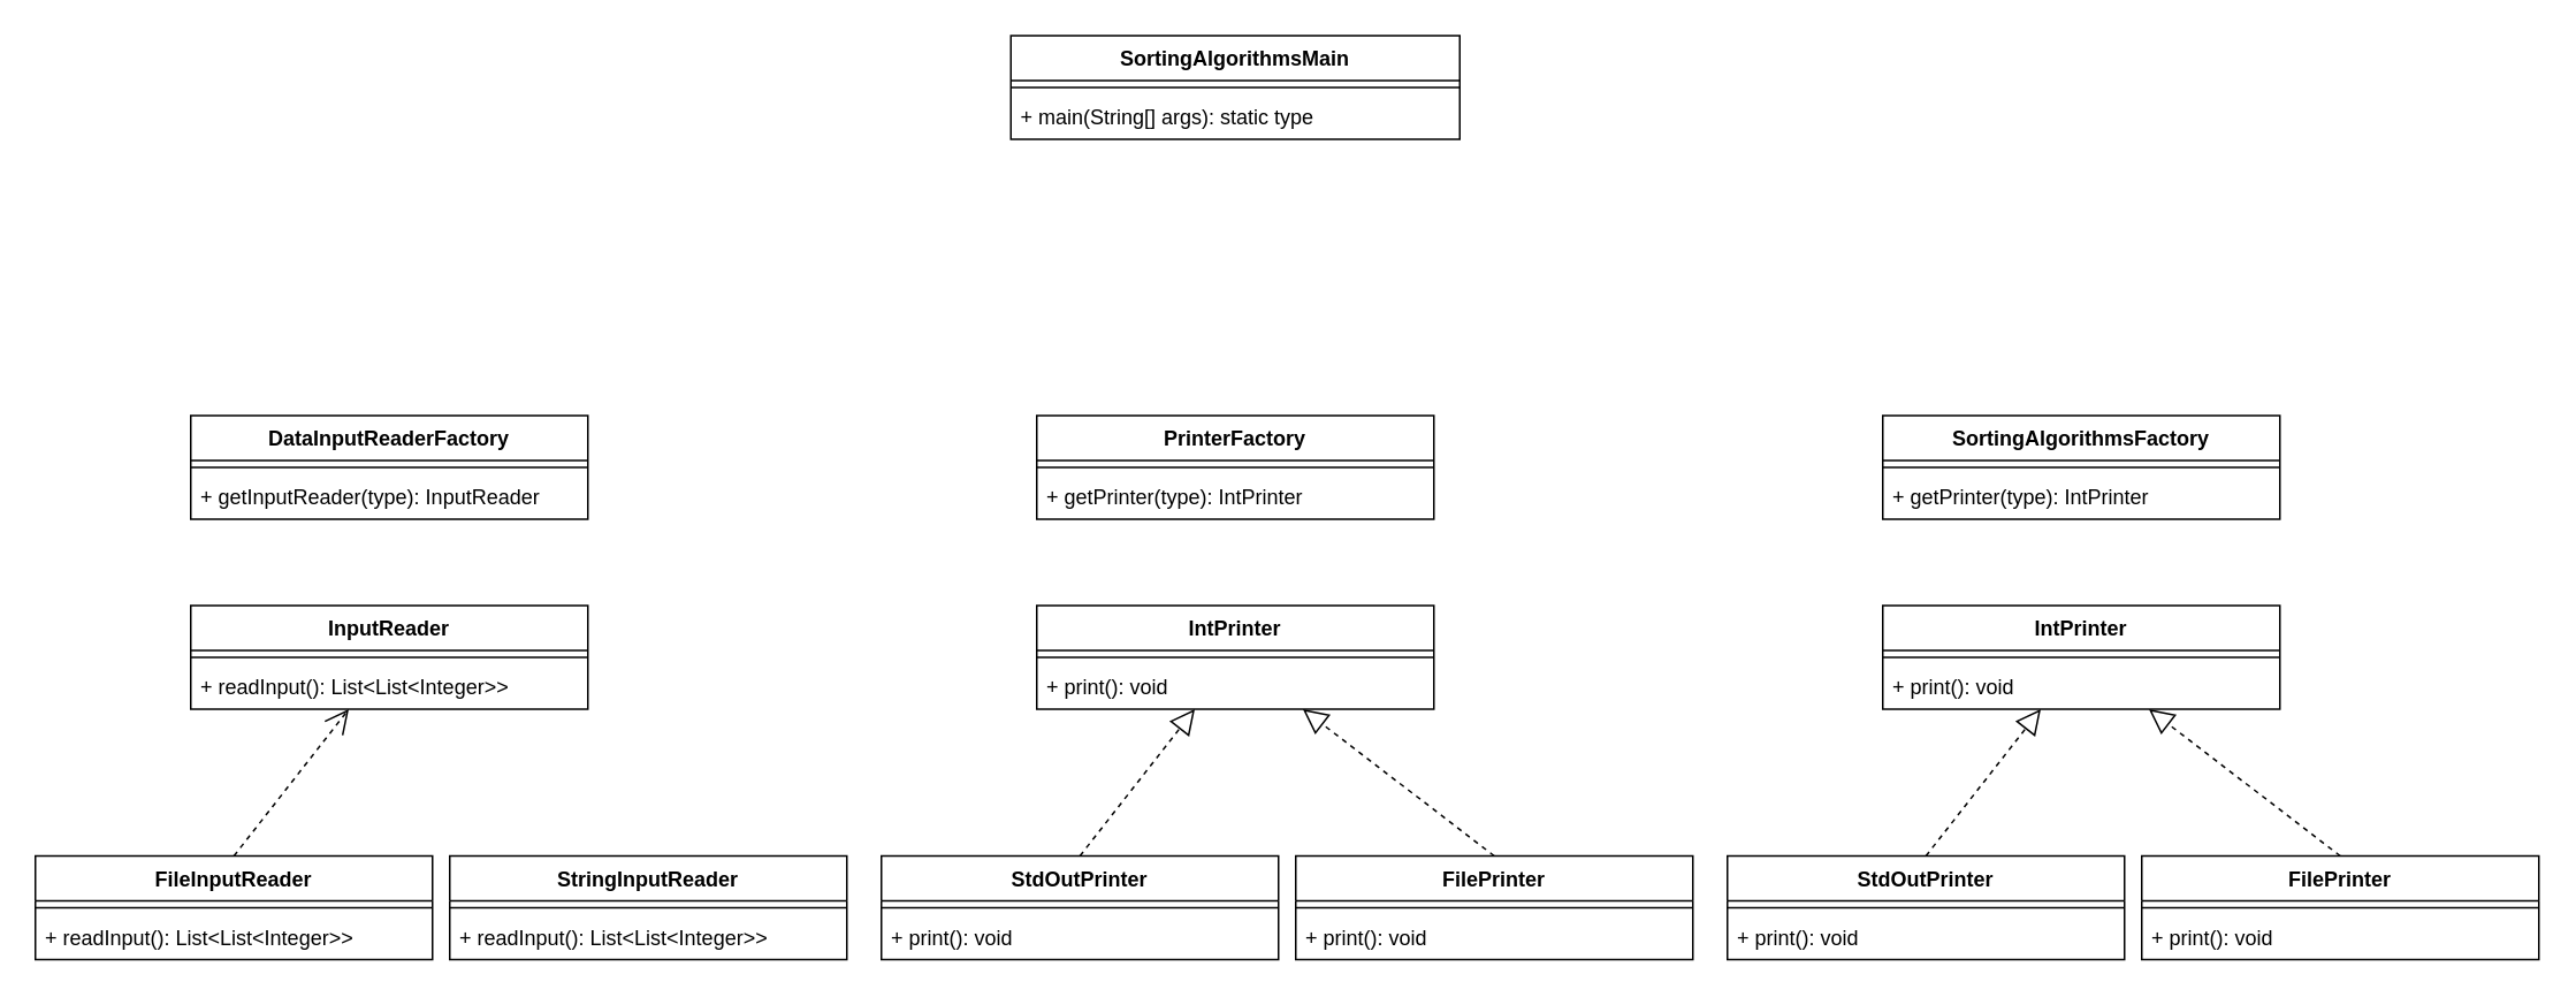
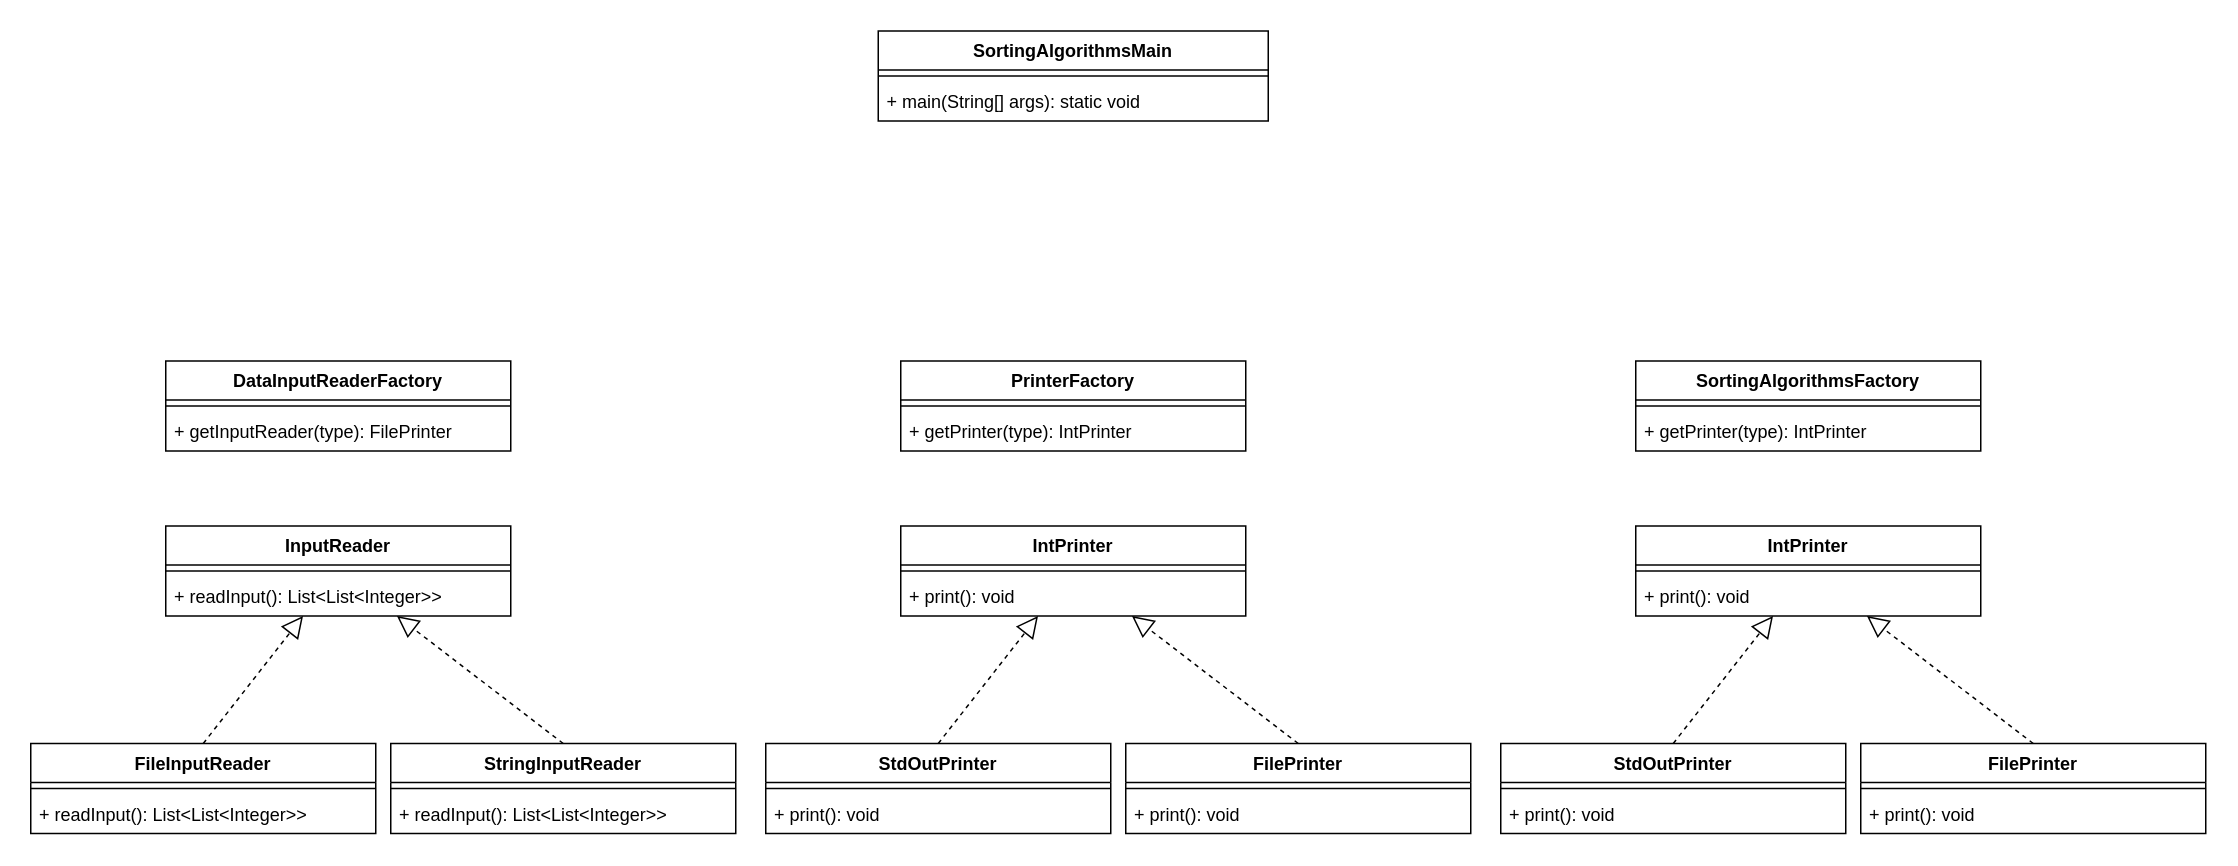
  <mxCell id="0" />
  <mxCell id="1" parent="0" />
- <mxCell id="2" value="" style="endArrow=open;dashed=1;endFill=0;endSize=12;html=1;exitX=0.5;exitY=0;exitDx=0;exitDy=0;" edge="1" parent="1" source="4" target="10"><mxGeometry width="160" relative="1" as="geometry"><mxPoint y="470" as="sourcePoint" x="40" /><mxPoint x="200" y="470" as="targetPoint" /></mxGeometry></mxCell>
+ <mxCell id="2" value="" style="endArrow=block;dashed=1;endFill=0;endSize=12;html=1;exitX=0.5;exitY=0;exitDx=0;exitDy=0;" edge="1" parent="1" source="4" target="10"><mxGeometry width="160" relative="1" as="geometry"><mxPoint y="470" as="sourcePoint" x="40" /><mxPoint x="200" y="470" as="targetPoint" /></mxGeometry></mxCell>
+ <mxCell id="3" value="" style="endArrow=block;dashed=1;endFill=0;endSize=12;html=1;exitX=0.5;exitY=0;exitDx=0;exitDy=0;" edge="1" parent="1" source="7" target="10"><mxGeometry width="160" relative="1" as="geometry"><mxPoint x="380" y="350" as="sourcePoint" /><mxPoint x="540" y="350" as="targetPoint" /></mxGeometry></mxCell>
  <mxCell id="4" value="FileInputReader" style="swimlane;fontStyle=1;align=center;verticalAlign=top;childLayout=stackLayout;horizontal=1;startSize=26;horizontalStack=0;resizeParent=1;resizeParentMax=0;resizeLast=0;collapsible=1;marginBottom=0;" vertex="1" parent="1"><mxGeometry x="20" y="495" width="230" height="60" as="geometry" /></mxCell>
  <mxCell id="5" value="" style="line;strokeWidth=1;fillColor=none;align=left;verticalAlign=middle;spacingTop=-1;spacingLeft=3;spacingRight=3;rotatable=0;labelPosition=right;points=[];portConstraint=eastwest;" vertex="1" parent="4"><mxGeometry y="26" width="230" height="8" as="geometry" /></mxCell>
  <mxCell id="6" value="+ readInput(): List&lt;List&lt;Integer&gt;&gt;" style="text;strokeColor=none;fillColor=none;align=left;verticalAlign=top;spacingLeft=4;spacingRight=4;overflow=hidden;rotatable=0;points=[[0,0.5],[1,0.5]];portConstraint=eastwest;" vertex="1" parent="4"><mxGeometry y="34" width="230" height="26" as="geometry" /></mxCell>
  <mxCell id="7" value="StringInputReader" style="swimlane;fontStyle=1;align=center;verticalAlign=top;childLayout=stackLayout;horizontal=1;startSize=26;horizontalStack=0;resizeParent=1;resizeParentMax=0;resizeLast=0;collapsible=1;marginBottom=0;" vertex="1" parent="1"><mxGeometry x="260" y="495" width="230" height="60" as="geometry" /></mxCell>
  <mxCell id="8" value="" style="line;strokeWidth=1;fillColor=none;align=left;verticalAlign=middle;spacingTop=-1;spacingLeft=3;spacingRight=3;rotatable=0;labelPosition=right;points=[];portConstraint=eastwest;" vertex="1" parent="7"><mxGeometry y="26" width="230" height="8" as="geometry" /></mxCell>
  <mxCell id="9" value="+ readInput(): List&lt;List&lt;Integer&gt;&gt;" style="text;strokeColor=none;fillColor=none;align=left;verticalAlign=top;spacingLeft=4;spacingRight=4;overflow=hidden;rotatable=0;points=[[0,0.5],[1,0.5]];portConstraint=eastwest;" vertex="1" parent="7"><mxGeometry y="34" width="230" height="26" as="geometry" /></mxCell>
  <mxCell id="10" value="InputReader" style="swimlane;fontStyle=1;align=center;verticalAlign=top;childLayout=stackLayout;horizontal=1;startSize=26;horizontalStack=0;resizeParent=1;resizeParentMax=0;resizeLast=0;collapsible=1;marginBottom=0;" vertex="1" parent="1"><mxGeometry x="110" y="350" width="230" height="60" as="geometry" /></mxCell>
  <mxCell id="11" value="" style="line;strokeWidth=1;fillColor=none;align=left;verticalAlign=middle;spacingTop=-1;spacingLeft=3;spacingRight=3;rotatable=0;labelPosition=right;points=[];portConstraint=eastwest;" vertex="1" parent="10"><mxGeometry y="26" width="230" height="8" as="geometry" /></mxCell>
  <mxCell id="12" value="+ readInput(): List&lt;List&lt;Integer&gt;&gt;" style="text;strokeColor=none;fillColor=none;align=left;verticalAlign=top;spacingLeft=4;spacingRight=4;overflow=hidden;rotatable=0;points=[[0,0.5],[1,0.5]];portConstraint=eastwest;" vertex="1" parent="10"><mxGeometry y="34" width="230" height="26" as="geometry" /></mxCell>
  <mxCell id="13" value="DataInputReaderFactory" style="swimlane;fontStyle=1;align=center;verticalAlign=top;childLayout=stackLayout;horizontal=1;startSize=26;horizontalStack=0;resizeParent=1;resizeParentMax=0;resizeLast=0;collapsible=1;marginBottom=0;" vertex="1" parent="1"><mxGeometry x="110" y="240" width="230" height="60" as="geometry" /></mxCell>
  <mxCell id="14" value="" style="line;strokeWidth=1;fillColor=none;align=left;verticalAlign=middle;spacingTop=-1;spacingLeft=3;spacingRight=3;rotatable=0;labelPosition=right;points=[];portConstraint=eastwest;" vertex="1" parent="13"><mxGeometry y="26" width="230" height="8" as="geometry" /></mxCell>
- <mxCell id="15" value="+ getInputReader(type): InputReader" style="text;strokeColor=none;fillColor=none;align=left;verticalAlign=top;spacingLeft=4;spacingRight=4;overflow=hidden;rotatable=0;points=[[0,0.5],[1,0.5]];portConstraint=eastwest;" vertex="1" parent="13"><mxGeometry y="34" width="230" height="26" as="geometry" /></mxCell>
+ <mxCell id="15" value="+ getInputReader(type): FilePrinter" style="text;strokeColor=none;fillColor=none;align=left;verticalAlign=top;spacingLeft=4;spacingRight=4;overflow=hidden;rotatable=0;points=[[0,0.5],[1,0.5]];portConstraint=eastwest;" vertex="1" parent="13"><mxGeometry y="34" width="230" height="26" as="geometry" /></mxCell>
  <mxCell id="16" value="" style="endArrow=block;dashed=1;endFill=0;endSize=12;html=1;exitX=0.5;exitY=0;exitDx=0;exitDy=0;" edge="1" parent="1" source="18" target="24"><mxGeometry width="160" relative="1" as="geometry"><mxPoint x="530" y="470" as="sourcePoint" /><mxPoint x="690" y="470" as="targetPoint" /></mxGeometry></mxCell>
  <mxCell id="17" value="" style="endArrow=block;dashed=1;endFill=0;endSize=12;html=1;exitX=0.5;exitY=0;exitDx=0;exitDy=0;" edge="1" parent="1" source="21" target="24"><mxGeometry width="160" relative="1" as="geometry"><mxPoint x="870" y="350" as="sourcePoint" /><mxPoint x="1030" y="350" as="targetPoint" /></mxGeometry></mxCell>
  <mxCell id="18" value="StdOutPrinter" style="swimlane;fontStyle=1;align=center;verticalAlign=top;childLayout=stackLayout;horizontal=1;startSize=26;horizontalStack=0;resizeParent=1;resizeParentMax=0;resizeLast=0;collapsible=1;marginBottom=0;" vertex="1" parent="1"><mxGeometry x="510" y="495" width="230" height="60" as="geometry" /></mxCell>
  <mxCell id="19" value="" style="line;strokeWidth=1;fillColor=none;align=left;verticalAlign=middle;spacingTop=-1;spacingLeft=3;spacingRight=3;rotatable=0;labelPosition=right;points=[];portConstraint=eastwest;" vertex="1" parent="18"><mxGeometry y="26" width="230" height="8" as="geometry" /></mxCell>
  <mxCell id="20" value="+ print(): void" style="text;strokeColor=none;fillColor=none;align=left;verticalAlign=top;spacingLeft=4;spacingRight=4;overflow=hidden;rotatable=0;points=[[0,0.5],[1,0.5]];portConstraint=eastwest;" vertex="1" parent="18"><mxGeometry y="34" width="230" height="26" as="geometry" /></mxCell>
  <mxCell id="21" value="FilePrinter" style="swimlane;fontStyle=1;align=center;verticalAlign=top;childLayout=stackLayout;horizontal=1;startSize=26;horizontalStack=0;resizeParent=1;resizeParentMax=0;resizeLast=0;collapsible=1;marginBottom=0;" vertex="1" parent="1"><mxGeometry x="750" y="495" width="230" height="60" as="geometry" /></mxCell>
  <mxCell id="22" value="" style="line;strokeWidth=1;fillColor=none;align=left;verticalAlign=middle;spacingTop=-1;spacingLeft=3;spacingRight=3;rotatable=0;labelPosition=right;points=[];portConstraint=eastwest;" vertex="1" parent="21"><mxGeometry y="26" width="230" height="8" as="geometry" /></mxCell>
  <mxCell id="23" value="+ print(): void" style="text;strokeColor=none;fillColor=none;align=left;verticalAlign=top;spacingLeft=4;spacingRight=4;overflow=hidden;rotatable=0;points=[[0,0.5],[1,0.5]];portConstraint=eastwest;" vertex="1" parent="21"><mxGeometry y="34" width="230" height="26" as="geometry" /></mxCell>
  <mxCell id="24" value="IntPrinter" style="swimlane;fontStyle=1;align=center;verticalAlign=top;childLayout=stackLayout;horizontal=1;startSize=26;horizontalStack=0;resizeParent=1;resizeParentMax=0;resizeLast=0;collapsible=1;marginBottom=0;" vertex="1" parent="1"><mxGeometry x="600" y="350" width="230" height="60" as="geometry" /></mxCell>
  <mxCell id="25" value="" style="line;strokeWidth=1;fillColor=none;align=left;verticalAlign=middle;spacingTop=-1;spacingLeft=3;spacingRight=3;rotatable=0;labelPosition=right;points=[];portConstraint=eastwest;" vertex="1" parent="24"><mxGeometry y="26" width="230" height="8" as="geometry" /></mxCell>
  <mxCell id="26" value="+ print(): void" style="text;strokeColor=none;fillColor=none;align=left;verticalAlign=top;spacingLeft=4;spacingRight=4;overflow=hidden;rotatable=0;points=[[0,0.5],[1,0.5]];portConstraint=eastwest;" vertex="1" parent="24"><mxGeometry y="34" width="230" height="26" as="geometry" /></mxCell>
  <mxCell id="27" value="PrinterFactory" style="swimlane;fontStyle=1;align=center;verticalAlign=top;childLayout=stackLayout;horizontal=1;startSize=26;horizontalStack=0;resizeParent=1;resizeParentMax=0;resizeLast=0;collapsible=1;marginBottom=0;" vertex="1" parent="1"><mxGeometry x="600" y="240" width="230" height="60" as="geometry" /></mxCell>
  <mxCell id="28" value="" style="line;strokeWidth=1;fillColor=none;align=left;verticalAlign=middle;spacingTop=-1;spacingLeft=3;spacingRight=3;rotatable=0;labelPosition=right;points=[];portConstraint=eastwest;" vertex="1" parent="27"><mxGeometry y="26" width="230" height="8" as="geometry" /></mxCell>
  <mxCell id="29" value="+ getPrinter(type): IntPrinter" style="text;strokeColor=none;fillColor=none;align=left;verticalAlign=top;spacingLeft=4;spacingRight=4;overflow=hidden;rotatable=0;points=[[0,0.5],[1,0.5]];portConstraint=eastwest;" vertex="1" parent="27"><mxGeometry y="34" width="230" height="26" as="geometry" /></mxCell>
  <mxCell id="30" value="SortingAlgorithmsMain" style="swimlane;fontStyle=1;align=center;verticalAlign=top;childLayout=stackLayout;horizontal=1;startSize=26;horizontalStack=0;resizeParent=1;resizeParentMax=0;resizeLast=0;collapsible=1;marginBottom=0;" vertex="1" parent="1"><mxGeometry x="585" y="20" width="260" height="60" as="geometry" /></mxCell>
  <mxCell id="31" value="" style="line;strokeWidth=1;fillColor=none;align=left;verticalAlign=middle;spacingTop=-1;spacingLeft=3;spacingRight=3;rotatable=0;labelPosition=right;points=[];portConstraint=eastwest;" vertex="1" parent="30"><mxGeometry y="26" width="260" height="8" as="geometry" /></mxCell>
- <mxCell id="32" value="+ main(String[] args): static type" style="text;strokeColor=none;fillColor=none;align=left;verticalAlign=top;spacingLeft=4;spacingRight=4;overflow=hidden;rotatable=0;points=[[0,0.5],[1,0.5]];portConstraint=eastwest;" vertex="1" parent="30"><mxGeometry y="34" width="260" height="26" as="geometry" /></mxCell>
+ <mxCell id="32" value="+ main(String[] args): static void" style="text;strokeColor=none;fillColor=none;align=left;verticalAlign=top;spacingLeft=4;spacingRight=4;overflow=hidden;rotatable=0;points=[[0,0.5],[1,0.5]];portConstraint=eastwest;" vertex="1" parent="30"><mxGeometry y="34" width="260" height="26" as="geometry" /></mxCell>
  <mxCell id="33" value="" style="endArrow=block;dashed=1;endFill=0;endSize=12;html=1;exitX=0.5;exitY=0;exitDx=0;exitDy=0;" edge="1" parent="1" source="35" target="41"><mxGeometry width="160" relative="1" as="geometry"><mxPoint x="1020" y="470" as="sourcePoint" /><mxPoint x="1180" y="470" as="targetPoint" /></mxGeometry></mxCell>
  <mxCell id="34" value="" style="endArrow=block;dashed=1;endFill=0;endSize=12;html=1;exitX=0.5;exitY=0;exitDx=0;exitDy=0;" edge="1" parent="1" source="38" target="41"><mxGeometry width="160" relative="1" as="geometry"><mxPoint x="1360" y="350" as="sourcePoint" /><mxPoint x="1520" y="350" as="targetPoint" /></mxGeometry></mxCell>
  <mxCell id="35" value="StdOutPrinter" style="swimlane;fontStyle=1;align=center;verticalAlign=top;childLayout=stackLayout;horizontal=1;startSize=26;horizontalStack=0;resizeParent=1;resizeParentMax=0;resizeLast=0;collapsible=1;marginBottom=0;" vertex="1" parent="1"><mxGeometry x="1000" y="495" width="230" height="60" as="geometry" /></mxCell>
  <mxCell id="36" value="" style="line;strokeWidth=1;fillColor=none;align=left;verticalAlign=middle;spacingTop=-1;spacingLeft=3;spacingRight=3;rotatable=0;labelPosition=right;points=[];portConstraint=eastwest;" vertex="1" parent="35"><mxGeometry y="26" width="230" height="8" as="geometry" /></mxCell>
  <mxCell id="37" value="+ print(): void" style="text;strokeColor=none;fillColor=none;align=left;verticalAlign=top;spacingLeft=4;spacingRight=4;overflow=hidden;rotatable=0;points=[[0,0.5],[1,0.5]];portConstraint=eastwest;" vertex="1" parent="35"><mxGeometry y="34" width="230" height="26" as="geometry" /></mxCell>
  <mxCell id="38" value="FilePrinter" style="swimlane;fontStyle=1;align=center;verticalAlign=top;childLayout=stackLayout;horizontal=1;startSize=26;horizontalStack=0;resizeParent=1;resizeParentMax=0;resizeLast=0;collapsible=1;marginBottom=0;" vertex="1" parent="1"><mxGeometry x="1240" y="495" width="230" height="60" as="geometry" /></mxCell>
  <mxCell id="39" value="" style="line;strokeWidth=1;fillColor=none;align=left;verticalAlign=middle;spacingTop=-1;spacingLeft=3;spacingRight=3;rotatable=0;labelPosition=right;points=[];portConstraint=eastwest;" vertex="1" parent="38"><mxGeometry y="26" width="230" height="8" as="geometry" /></mxCell>
  <mxCell id="40" value="+ print(): void" style="text;strokeColor=none;fillColor=none;align=left;verticalAlign=top;spacingLeft=4;spacingRight=4;overflow=hidden;rotatable=0;points=[[0,0.5],[1,0.5]];portConstraint=eastwest;" vertex="1" parent="38"><mxGeometry y="34" width="230" height="26" as="geometry" /></mxCell>
  <mxCell id="41" value="IntPrinter" style="swimlane;fontStyle=1;align=center;verticalAlign=top;childLayout=stackLayout;horizontal=1;startSize=26;horizontalStack=0;resizeParent=1;resizeParentMax=0;resizeLast=0;collapsible=1;marginBottom=0;" vertex="1" parent="1"><mxGeometry x="1090" y="350" width="230" height="60" as="geometry" /></mxCell>
  <mxCell id="42" value="" style="line;strokeWidth=1;fillColor=none;align=left;verticalAlign=middle;spacingTop=-1;spacingLeft=3;spacingRight=3;rotatable=0;labelPosition=right;points=[];portConstraint=eastwest;" vertex="1" parent="41"><mxGeometry y="26" width="230" height="8" as="geometry" /></mxCell>
  <mxCell id="43" value="+ print(): void" style="text;strokeColor=none;fillColor=none;align=left;verticalAlign=top;spacingLeft=4;spacingRight=4;overflow=hidden;rotatable=0;points=[[0,0.5],[1,0.5]];portConstraint=eastwest;" vertex="1" parent="41"><mxGeometry y="34" width="230" height="26" as="geometry" /></mxCell>
  <mxCell id="44" value="SortingAlgorithmsFactory" style="swimlane;fontStyle=1;align=center;verticalAlign=top;childLayout=stackLayout;horizontal=1;startSize=26;horizontalStack=0;resizeParent=1;resizeParentMax=0;resizeLast=0;collapsible=1;marginBottom=0;" vertex="1" parent="1"><mxGeometry x="1090" y="240" width="230" height="60" as="geometry" /></mxCell>
  <mxCell id="45" value="" style="line;strokeWidth=1;fillColor=none;align=left;verticalAlign=middle;spacingTop=-1;spacingLeft=3;spacingRight=3;rotatable=0;labelPosition=right;points=[];portConstraint=eastwest;" vertex="1" parent="44"><mxGeometry y="26" width="230" height="8" as="geometry" /></mxCell>
  <mxCell id="46" value="+ getPrinter(type): IntPrinter" style="text;strokeColor=none;fillColor=none;align=left;verticalAlign=top;spacingLeft=4;spacingRight=4;overflow=hidden;rotatable=0;points=[[0,0.5],[1,0.5]];portConstraint=eastwest;" vertex="1" parent="44"><mxGeometry y="34" width="230" height="26" as="geometry" /></mxCell>
